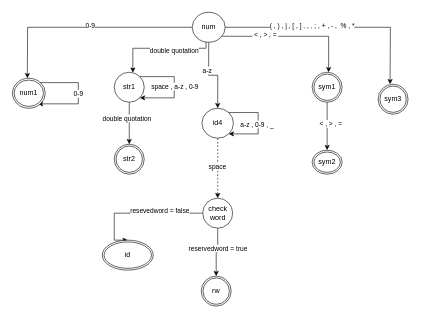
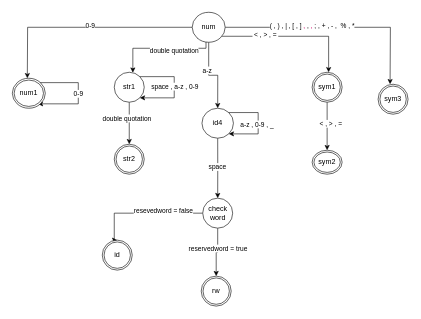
  <mxCell id="0" />
  <mxCell id="1" parent="0" />
  <mxCell id="2" style="edgeStyle=orthogonalEdgeStyle;rounded=0;orthogonalLoop=1;jettySize=auto;html=1;" parent="1" source="12" edge="1"><mxGeometry relative="1" as="geometry"><mxPoint x="45" y="130" as="targetPoint" /></mxGeometry></mxCell>
  <mxCell id="3" value="0-9" style="edgeLabel;html=1;align=center;verticalAlign=middle;resizable=0;points=[];" parent="2" vertex="1" connectable="0"><mxGeometry x="-0.051" y="-4" relative="1" as="geometry"><mxPoint as="offset" /></mxGeometry></mxCell>
  <mxCell id="4" style="edgeStyle=orthogonalEdgeStyle;rounded=0;orthogonalLoop=1;jettySize=auto;html=1;exitX=0;exitY=1;exitDx=0;exitDy=0;" parent="1" source="12" target="17" edge="1"><mxGeometry relative="1" as="geometry"><mxPoint x="220" y="120" as="targetPoint" /><Array as="points"><mxPoint x="343" y="80" /><mxPoint x="221" y="80" /></Array></mxGeometry></mxCell>
  <mxCell id="5" value="double quotation" style="edgeLabel;html=1;align=center;verticalAlign=middle;resizable=0;points=[];" parent="4" vertex="1" connectable="0"><mxGeometry x="-0.128" y="3" relative="1" as="geometry"><mxPoint as="offset" /></mxGeometry></mxCell>
  <mxCell id="6" style="edgeStyle=orthogonalEdgeStyle;rounded=0;orthogonalLoop=1;jettySize=auto;html=1;" parent="1" source="12" target="23" edge="1"><mxGeometry relative="1" as="geometry"><mxPoint x="362.5" y="120" as="targetPoint" /></mxGeometry></mxCell>
  <mxCell id="7" value="a-z" style="edgeLabel;html=1;align=center;verticalAlign=middle;resizable=0;points=[];" parent="6" vertex="1" connectable="0"><mxGeometry x="-0.267" y="-3" relative="1" as="geometry"><mxPoint as="offset" /></mxGeometry></mxCell>
  <mxCell id="8" value="" style="edgeStyle=orthogonalEdgeStyle;rounded=0;orthogonalLoop=1;jettySize=auto;html=1;" parent="1" source="12" edge="1"><mxGeometry relative="1" as="geometry"><mxPoint x="547.5" y="120" as="targetPoint" /><Array as="points"><mxPoint x="547" y="60" /></Array></mxGeometry></mxCell>
  <mxCell id="9" value="&amp;nbsp;&amp;lt; , &amp;gt; , =&amp;nbsp;" style="edgeLabel;html=1;align=center;verticalAlign=middle;resizable=0;points=[];" parent="8" vertex="1" connectable="0"><mxGeometry x="-0.395" y="3" relative="1" as="geometry"><mxPoint as="offset" /></mxGeometry></mxCell>
  <mxCell id="10" style="edgeStyle=orthogonalEdgeStyle;rounded=0;orthogonalLoop=1;jettySize=auto;html=1;" parent="1" source="12" edge="1"><mxGeometry relative="1" as="geometry"><mxPoint x="650" y="140" as="targetPoint" /></mxGeometry></mxCell>
  <mxCell id="11" value="( , ) , | , [ , ] &lt;font color=&quot;#cc0066&quot;&gt;,&lt;/font&gt; ,&lt;font color=&quot;#cc0066&quot;&gt; ,&lt;/font&gt; ; , + , - ,&amp;nbsp; % , *" style="edgeLabel;html=1;align=center;verticalAlign=middle;resizable=0;points=[];" parent="10" vertex="1" connectable="0"><mxGeometry x="-0.22" y="4" relative="1" as="geometry"><mxPoint as="offset" /></mxGeometry></mxCell>
  <mxCell id="12" value="num" style="ellipse;whiteSpace=wrap;html=1;align=center;" parent="1" vertex="1"><mxGeometry x="320" y="20" width="55" height="50" as="geometry" /></mxCell>
  <mxCell id="13" style="edgeStyle=orthogonalEdgeStyle;rounded=0;orthogonalLoop=1;jettySize=auto;html=1;exitX=1;exitY=0;exitDx=0;exitDy=0;entryX=1;entryY=1;entryDx=0;entryDy=0;" parent="1" edge="1"><mxGeometry relative="1" as="geometry"><mxPoint x="62.678" y="137.322" as="sourcePoint" /><mxPoint x="62.678" y="172.678" as="targetPoint" /><Array as="points"><mxPoint x="130" y="137" /><mxPoint x="130" y="173" /></Array></mxGeometry></mxCell>
  <mxCell id="14" value="0-9" style="edgeLabel;html=1;align=center;verticalAlign=middle;resizable=0;points=[];" parent="13" vertex="1" connectable="0"><mxGeometry x="0.011" y="-1" relative="1" as="geometry"><mxPoint as="offset" /></mxGeometry></mxCell>
  <mxCell id="15" style="edgeStyle=orthogonalEdgeStyle;rounded=0;orthogonalLoop=1;jettySize=auto;html=1;exitX=0.5;exitY=1;exitDx=0;exitDy=0;" parent="1" source="17" target="20" edge="1"><mxGeometry relative="1" as="geometry"><mxPoint x="214.783" y="240" as="targetPoint" /></mxGeometry></mxCell>
  <mxCell id="16" value="double quotation" style="edgeLabel;html=1;align=center;verticalAlign=middle;resizable=0;points=[];" parent="15" vertex="1" connectable="0"><mxGeometry x="-0.258" y="-5" relative="1" as="geometry"><mxPoint as="offset" /></mxGeometry></mxCell>
  <mxCell id="17" value="str1" style="ellipse;whiteSpace=wrap;html=1;align=center;" parent="1" vertex="1"><mxGeometry x="190" y="120" width="50" height="50" as="geometry" /></mxCell>
  <mxCell id="18" style="edgeStyle=orthogonalEdgeStyle;rounded=0;orthogonalLoop=1;jettySize=auto;html=1;exitX=1;exitY=0;exitDx=0;exitDy=0;entryX=1;entryY=1;entryDx=0;entryDy=0;" parent="1" source="17" target="17" edge="1"><mxGeometry relative="1" as="geometry"><Array as="points"><mxPoint x="290" y="127" /><mxPoint x="290" y="163" /></Array></mxGeometry></mxCell>
  <mxCell id="19" value="space , a-z , 0-9" style="edgeLabel;html=1;align=center;verticalAlign=middle;resizable=0;points=[];" parent="18" vertex="1" connectable="0"><mxGeometry x="-0.016" relative="1" as="geometry"><mxPoint as="offset" /></mxGeometry></mxCell>
  <mxCell id="20" value="str2" style="ellipse;shape=doubleEllipse;margin=3;whiteSpace=wrap;html=1;align=center;" parent="1" vertex="1"><mxGeometry x="190" y="240" width="50" height="50" as="geometry" /></mxCell>
- <mxCell id="21" style="edgeStyle=orthogonalEdgeStyle;rounded=0;orthogonalLoop=1;jettySize=auto;html=1;entryX=0.5;entryY=0;entryDx=0;entryDy=0;dashed=1;" parent="1" source="23" target="30" edge="1"><mxGeometry relative="1" as="geometry"><mxPoint x="363.125" y="310" as="targetPoint" /></mxGeometry></mxCell>
+ <mxCell id="21" style="edgeStyle=orthogonalEdgeStyle;rounded=0;orthogonalLoop=1;jettySize=auto;html=1;entryX=0.5;entryY=0;entryDx=0;entryDy=0;" parent="1" source="23" target="30" edge="1"><mxGeometry relative="1" as="geometry"><mxPoint x="363.125" y="310" as="targetPoint" /></mxGeometry></mxCell>
  <mxCell id="22" value="space" style="edgeLabel;html=1;align=center;verticalAlign=middle;resizable=0;points=[];" parent="21" vertex="1" connectable="0"><mxGeometry x="-0.065" y="-1" relative="1" as="geometry"><mxPoint as="offset" /></mxGeometry></mxCell>
  <mxCell id="23" value="id4" style="ellipse;whiteSpace=wrap;html=1;align=center;" parent="1" vertex="1"><mxGeometry x="336.25" y="180" width="52.5" height="50" as="geometry" /></mxCell>
  <mxCell id="24" style="edgeStyle=orthogonalEdgeStyle;rounded=0;orthogonalLoop=1;jettySize=auto;html=1;exitX=1;exitY=0;exitDx=0;exitDy=0;entryX=1;entryY=1;entryDx=0;entryDy=0;" parent="1" source="23" target="23" edge="1"><mxGeometry relative="1" as="geometry"><Array as="points"><mxPoint x="430" y="187" /><mxPoint x="430" y="223" /></Array></mxGeometry></mxCell>
  <mxCell id="25" value="a-z , 0-9 , _" style="edgeLabel;html=1;align=center;verticalAlign=middle;resizable=0;points=[];" parent="24" vertex="1" connectable="0"><mxGeometry x="0.014" y="-3" relative="1" as="geometry"><mxPoint as="offset" /></mxGeometry></mxCell>
  <mxCell id="26" style="edgeStyle=orthogonalEdgeStyle;rounded=0;orthogonalLoop=1;jettySize=auto;html=1;exitX=0;exitY=0.5;exitDx=0;exitDy=0;entryX=0.5;entryY=0;entryDx=0;entryDy=0;" parent="1" source="30" target="32" edge="1"><mxGeometry relative="1" as="geometry"><Array as="points"><mxPoint x="190" y="355" /><mxPoint x="190" y="400" /></Array></mxGeometry></mxCell>
  <mxCell id="27" value="resevedword = false" style="edgeLabel;html=1;align=center;verticalAlign=middle;resizable=0;points=[];" parent="26" vertex="1" connectable="0"><mxGeometry x="-0.328" y="-4" relative="1" as="geometry"><mxPoint as="offset" /></mxGeometry></mxCell>
  <mxCell id="28" style="edgeStyle=orthogonalEdgeStyle;rounded=0;orthogonalLoop=1;jettySize=auto;html=1;entryX=0.5;entryY=0;entryDx=0;entryDy=0;" parent="1" source="30" target="31" edge="1"><mxGeometry relative="1" as="geometry" /></mxCell>
  <mxCell id="29" value="reservedword = true" style="edgeLabel;html=1;align=center;verticalAlign=middle;resizable=0;points=[];" parent="28" vertex="1" connectable="0"><mxGeometry x="-0.202" relative="1" as="geometry"><mxPoint as="offset" /></mxGeometry></mxCell>
  <mxCell id="30" value="check word" style="ellipse;whiteSpace=wrap;html=1;align=center;" parent="1" vertex="1"><mxGeometry x="337.5" y="330" width="50" height="50" as="geometry" /></mxCell>
  <mxCell id="31" value="rw" style="ellipse;shape=doubleEllipse;margin=3;whiteSpace=wrap;html=1;align=center;" parent="1" vertex="1"><mxGeometry x="335" y="460" width="50" height="50" as="geometry" /></mxCell>
- <mxCell id="32" value="id" style="ellipse;shape=doubleEllipse;margin=3;whiteSpace=wrap;html=1;align=center;" parent="1" vertex="1"><mxGeometry x="170" y="400" width="85" height="50" as="geometry" /></mxCell>
+ <mxCell id="32" value="id" style="ellipse;shape=doubleEllipse;margin=3;whiteSpace=wrap;html=1;align=center;" parent="1" vertex="1"><mxGeometry x="170" y="400" width="50" height="50" as="geometry" /></mxCell>
  <mxCell id="33" style="edgeStyle=orthogonalEdgeStyle;rounded=0;orthogonalLoop=1;jettySize=auto;html=1;" parent="1" source="35" target="37" edge="1"><mxGeometry relative="1" as="geometry" /></mxCell>
  <mxCell id="34" value="&amp;nbsp;&amp;lt; , &amp;gt; , =&amp;nbsp;" style="edgeLabel;html=1;align=center;verticalAlign=middle;resizable=0;points=[];" parent="33" vertex="1" connectable="0"><mxGeometry x="-0.123" y="5" relative="1" as="geometry"><mxPoint as="offset" /></mxGeometry></mxCell>
  <mxCell id="35" value="sym1" style="ellipse;shape=doubleEllipse;margin=3;whiteSpace=wrap;html=1;align=center;" parent="1" vertex="1"><mxGeometry x="520" y="120" width="50" height="50" as="geometry" /></mxCell>
  <mxCell id="36" value="sym3" style="ellipse;shape=doubleEllipse;margin=3;whiteSpace=wrap;html=1;align=center;" parent="1" vertex="1"><mxGeometry x="630" y="140" width="50" height="50" as="geometry" /></mxCell>
  <mxCell id="37" value="sym2" style="ellipse;shape=doubleEllipse;margin=3;whiteSpace=wrap;html=1;align=center;" parent="1" vertex="1"><mxGeometry x="520" y="250" width="50" height="40" as="geometry" /></mxCell>
  <mxCell id="38" value="num1" style="ellipse;shape=doubleEllipse;margin=3;whiteSpace=wrap;html=1;align=center;" parent="1" vertex="1"><mxGeometry x="20" y="130" width="55" height="50" as="geometry" /></mxCell>
